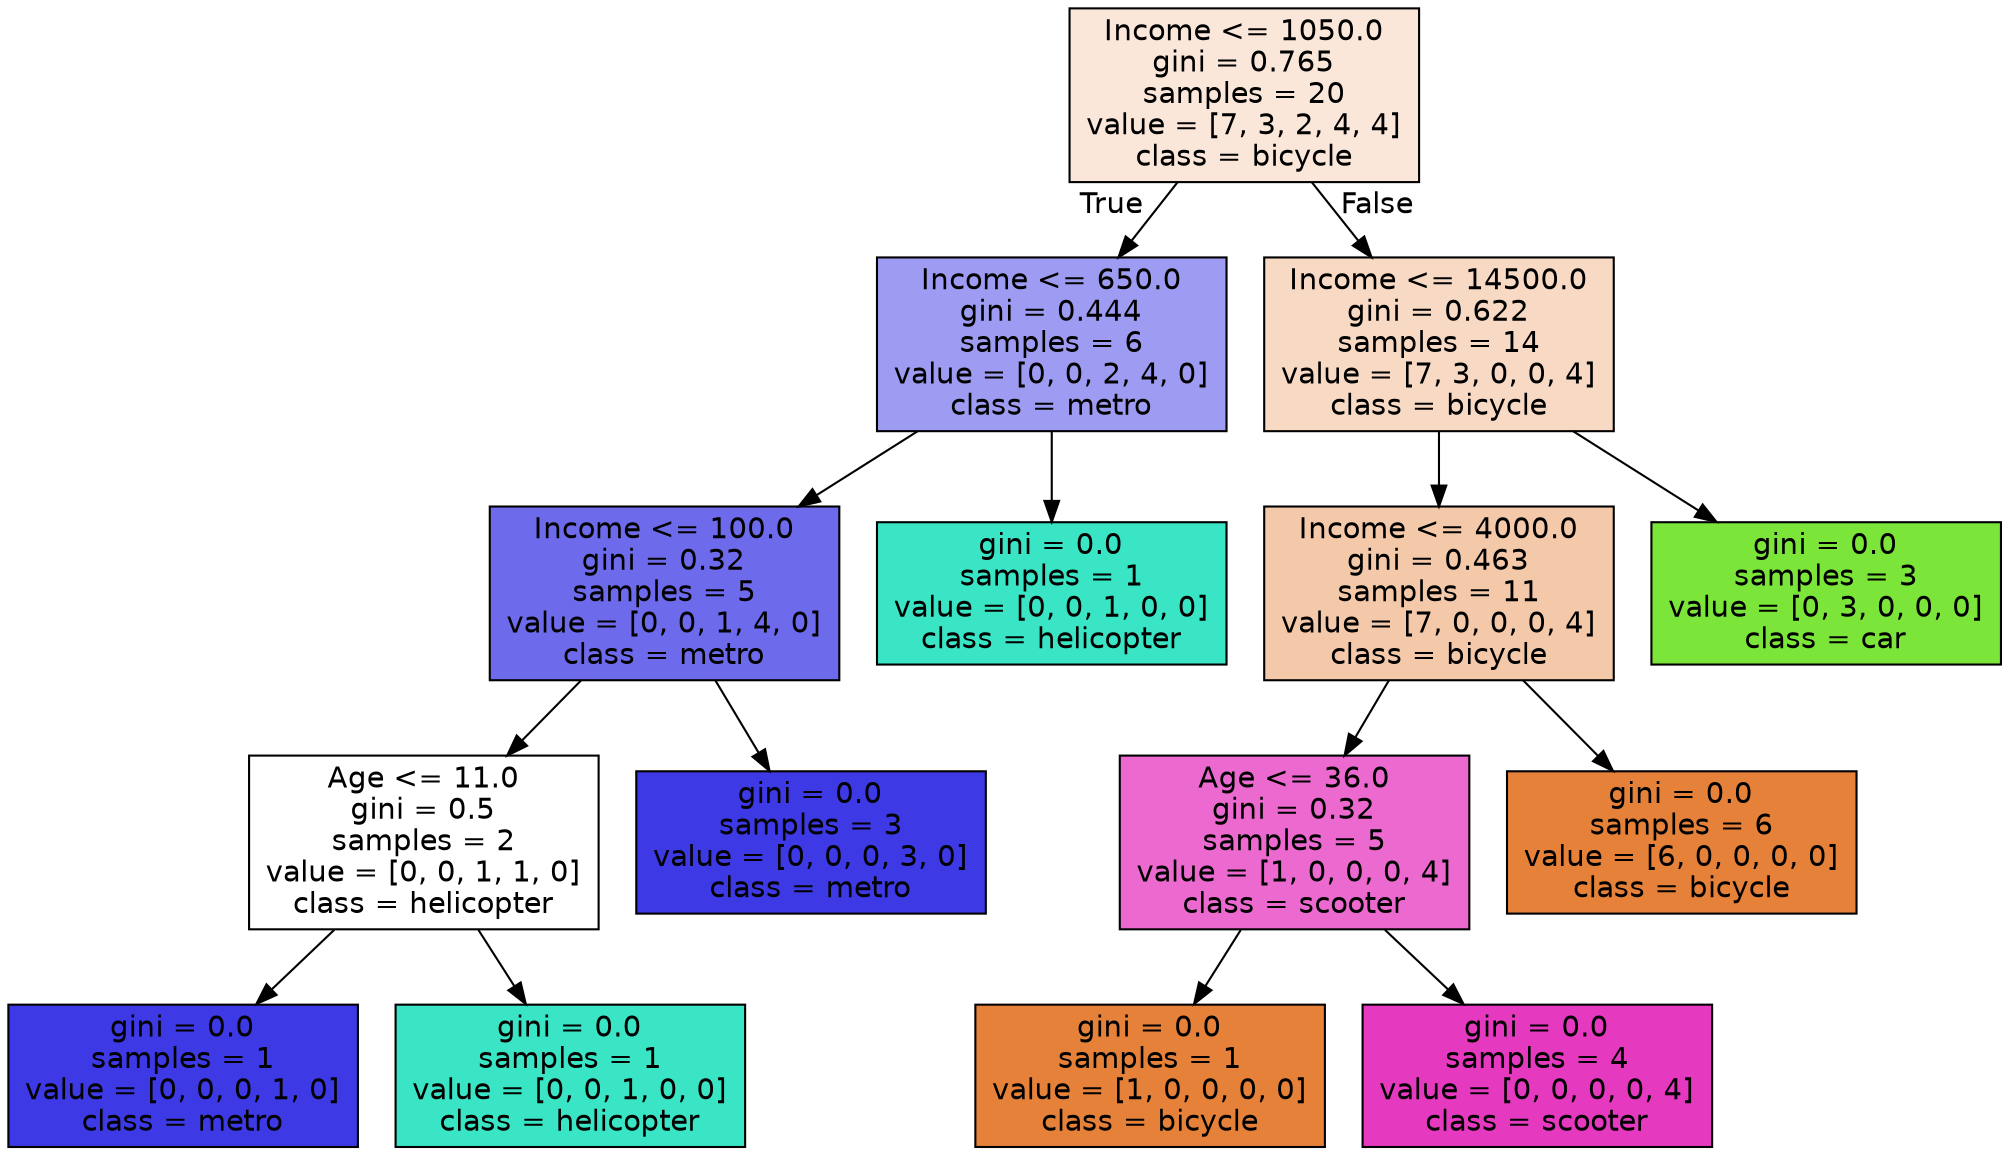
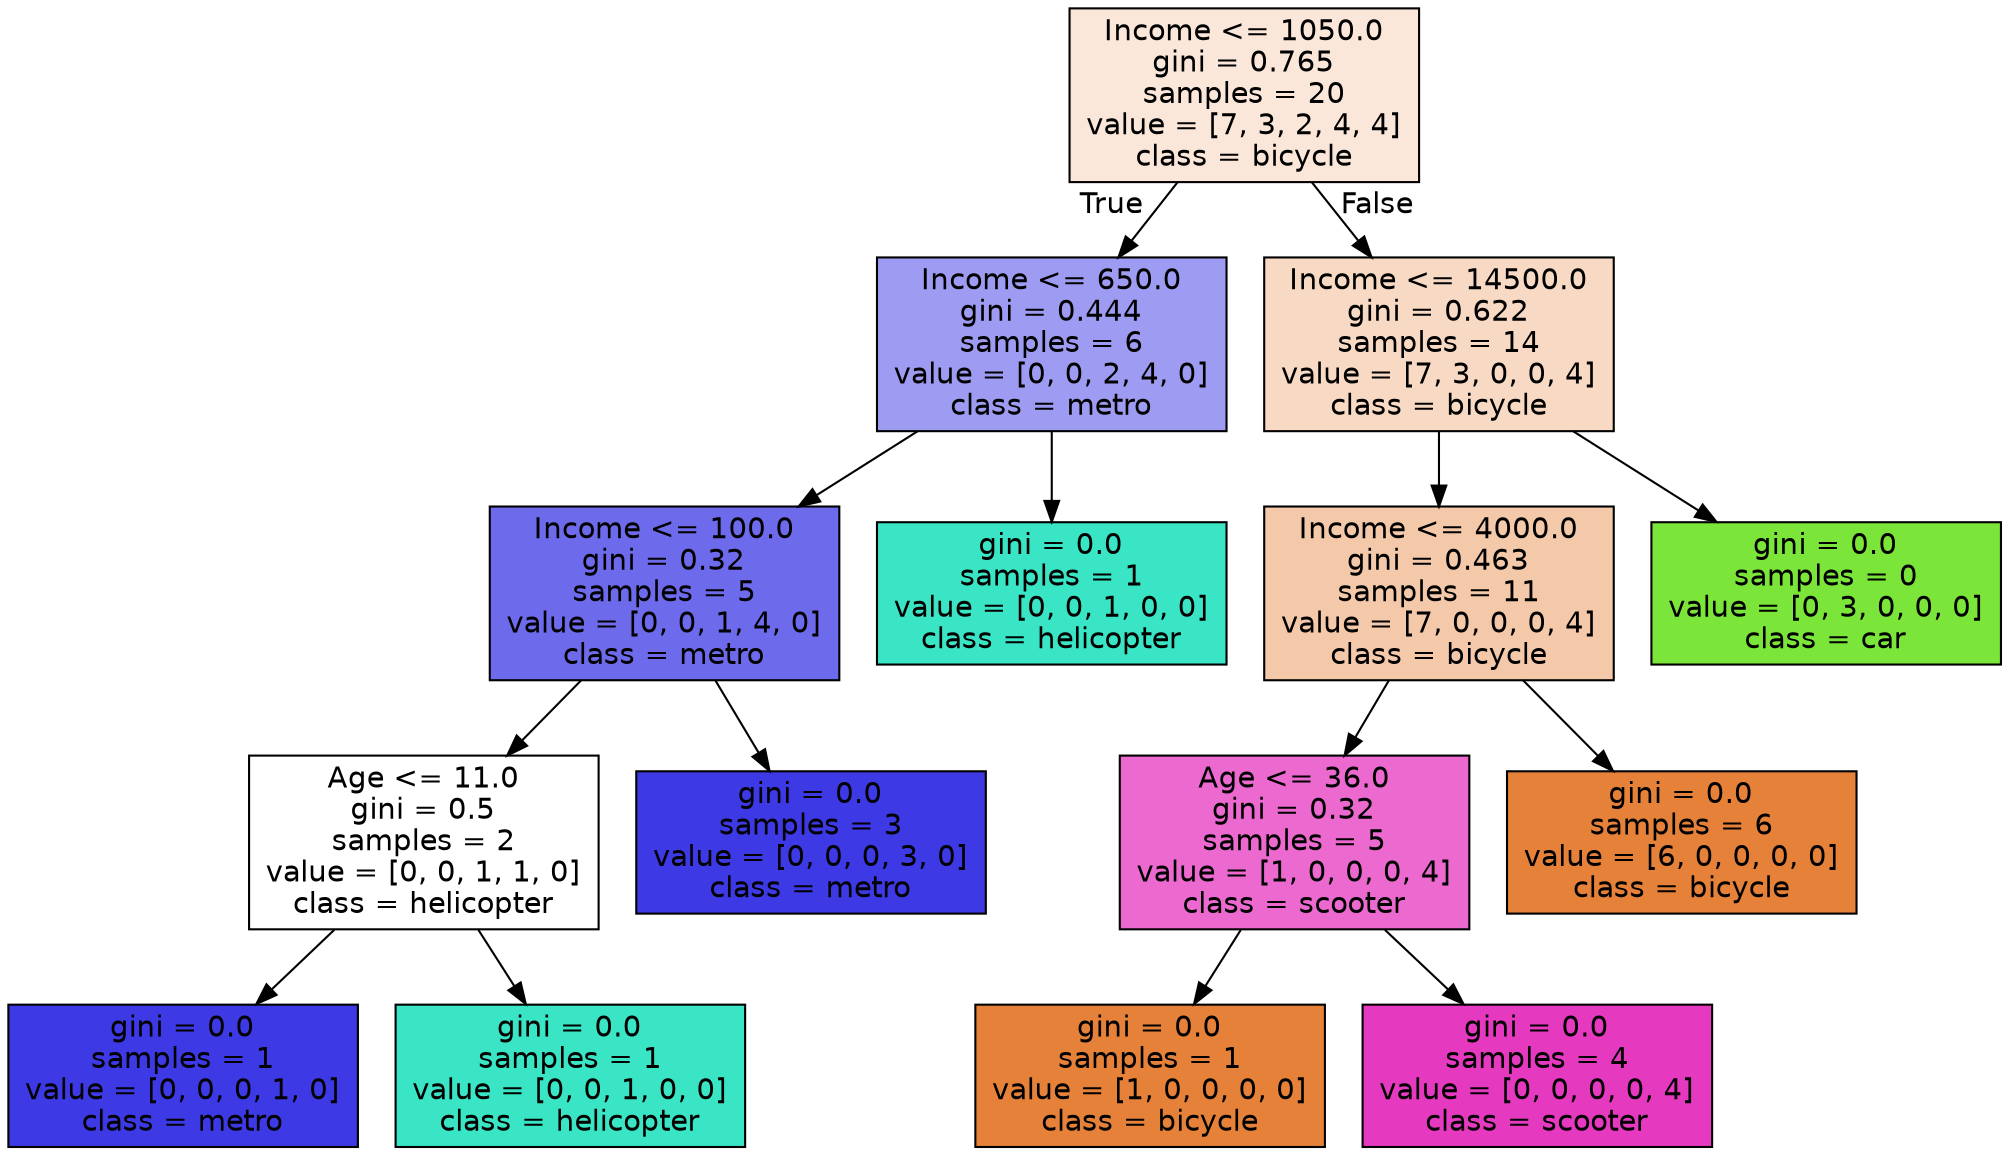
  digraph {
    node [color=black fillcolor="#39e5c5" fontname=helvetica shape=box style=filled]
    edge [fontname=helvetica]
    n1 [fillcolor="#fae7da" label="Income <= 1050.0\ngini = 0.765\nsamples = 20\nvalue = [7, 3, 2, 4, 4]\nclass = bicycle"]
    n2 [fillcolor="#9e9cf2" label="Income <= 650.0\ngini = 0.444\nsamples = 6\nvalue = [0, 0, 2, 4, 0]\nclass = metro"]
    n3 [fillcolor="#f7d9c4" label="Income <= 14500.0\ngini = 0.622\nsamples = 14\nvalue = [7, 3, 0, 0, 4]\nclass = bicycle"]
    n4 [fillcolor="#6d6aec" label="Income <= 100.0\ngini = 0.32\nsamples = 5\nvalue = [0, 0, 1, 4, 0]\nclass = metro"]
    n5 [label="gini = 0.0\nsamples = 1\nvalue = [0, 0, 1, 0, 0]\nclass = helicopter"]
    n6 [fillcolor="#ffffff" label="Age <= 11.0\ngini = 0.5\nsamples = 2\nvalue = [0, 0, 1, 1, 0]\nclass = helicopter"]
    n7 [fillcolor="#3c39e5" label="gini = 0.0\nsamples = 3\nvalue = [0, 0, 0, 3, 0]\nclass = metro"]
    n8 [fillcolor="#3c39e5" label="gini = 0.0\nsamples = 1\nvalue = [0, 0, 0, 1, 0]\nclass = metro"]
    n9 [label="gini = 0.0\nsamples = 1\nvalue = [0, 0, 1, 0, 0]\nclass = helicopter"]
    n10 [fillcolor="#f4c9aa" label="Income <= 4000.0\ngini = 0.463\nsamples = 11\nvalue = [7, 0, 0, 0, 4]\nclass = bicycle"]
-   n11 [fillcolor="#7be539" label="gini = 0.0\nsamples = 3\nvalue = [0, 3, 0, 0, 0]\nclass = car"]
+   n11 [fillcolor="#7be539" label="gini = 0.0\nsamples = 0\nvalue = [0, 3, 0, 0, 0]\nclass = car"]
    n12 [fillcolor="#ec6ad0" label="Age <= 36.0\ngini = 0.32\nsamples = 5\nvalue = [1, 0, 0, 0, 4]\nclass = scooter"]
    n13 [fillcolor="#e58139" label="gini = 0.0\nsamples = 6\nvalue = [6, 0, 0, 0, 0]\nclass = bicycle"]
    n14 [fillcolor="#e58139" label="gini = 0.0\nsamples = 1\nvalue = [1, 0, 0, 0, 0]\nclass = bicycle"]
    n15 [fillcolor="#e539c0" label="gini = 0.0\nsamples = 4\nvalue = [0, 0, 0, 0, 4]\nclass = scooter"]
    n1 -> n2 [headlabel=True labelangle=45 labeldistance=2.5]
    n1 -> n3 [headlabel=False labelangle=-45 labeldistance=2.5]
    n2 -> n4
    n2 -> n5
    n3 -> n10
    n3 -> n11
    n4 -> n6
    n4 -> n7
    n6 -> n8
    n6 -> n9
    n10 -> n12
    n10 -> n13
    n12 -> n14
    n12 -> n15
  }
